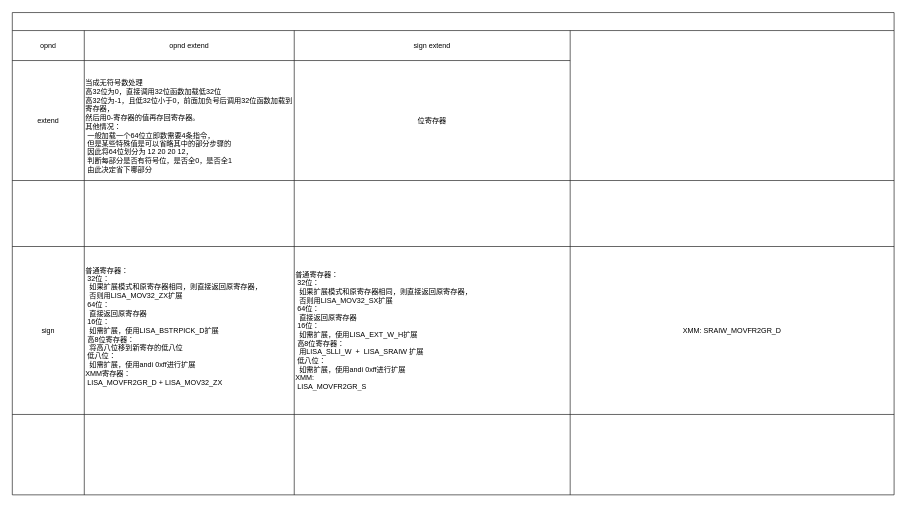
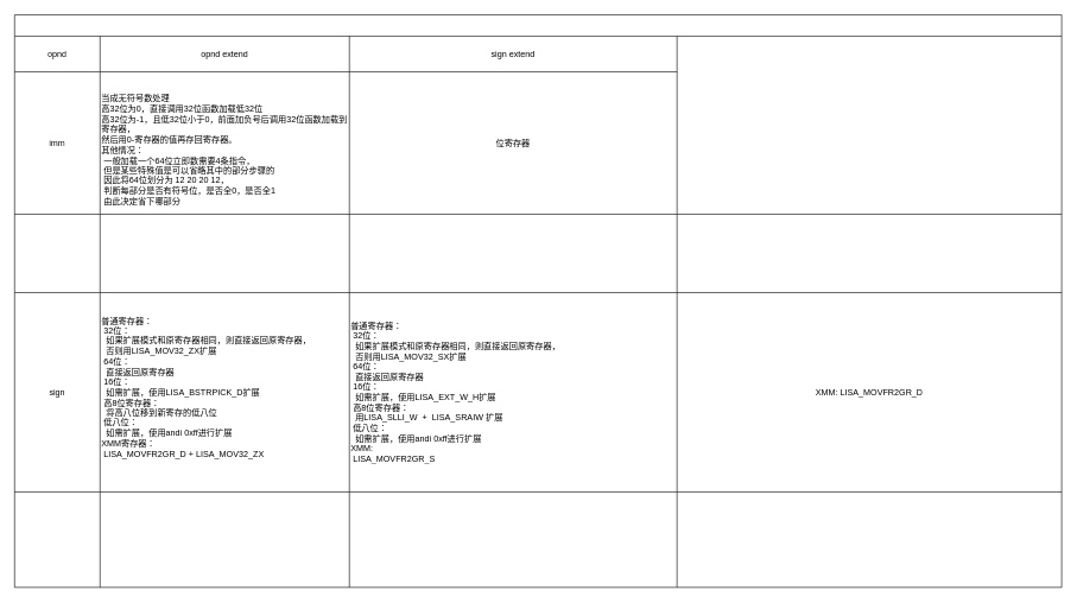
  <mxCell id="0" />
  <mxCell id="1" parent="0" />
  <mxCell id="2" value="" style="shape=table;startSize=30;container=1;collapsible=0;childLayout=tableLayout;fontStyle=1;align=center;pointerEvents=1;" vertex="1" parent="1"><mxGeometry x="20" y="20" width="1470" height="804" as="geometry" /></mxCell>
  <mxCell id="3" value="" style="shape=partialRectangle;html=1;whiteSpace=wrap;collapsible=0;dropTarget=0;pointerEvents=0;fillColor=none;top=0;left=0;bottom=0;right=0;points=[[0,0.5],[1,0.5]];portConstraint=eastwest;" vertex="1" parent="2"><mxGeometry y="30" width="1470" height="50" as="geometry" /></mxCell>
  <mxCell id="4" value="opnd" style="shape=partialRectangle;html=1;whiteSpace=wrap;connectable=0;fillColor=none;top=0;left=0;bottom=0;right=0;overflow=hidden;pointerEvents=1;" vertex="1" parent="3"><mxGeometry width="120" height="50" as="geometry"><mxRectangle width="120" height="50" as="alternateBounds" /></mxGeometry></mxCell>
  <mxCell id="5" value="opnd extend" style="shape=partialRectangle;html=1;whiteSpace=wrap;connectable=0;fillColor=none;top=0;left=0;bottom=0;right=0;overflow=hidden;pointerEvents=1;" vertex="1" parent="3"><mxGeometry x="120" width="350" height="50" as="geometry"><mxRectangle width="350" height="50" as="alternateBounds" /></mxGeometry></mxCell>
  <mxCell id="6" value="sign extend" style="shape=partialRectangle;html=1;whiteSpace=wrap;connectable=0;fillColor=none;top=0;left=0;bottom=0;right=0;overflow=hidden;pointerEvents=1;" vertex="1" parent="3"><mxGeometry x="470" width="460" height="50" as="geometry"><mxRectangle width="460" height="50" as="alternateBounds" /></mxGeometry></mxCell>
  <mxCell id="7" value="" style="shape=partialRectangle;html=1;whiteSpace=wrap;collapsible=0;dropTarget=0;pointerEvents=0;fillColor=none;top=0;left=0;bottom=0;right=0;points=[[0,0.5],[1,0.5]];portConstraint=eastwest;" vertex="1" parent="2"><mxGeometry y="80" width="1470" height="200" as="geometry" /></mxCell>
- <mxCell id="8" value="extend" style="shape=partialRectangle;html=1;whiteSpace=wrap;connectable=0;fillColor=none;top=0;left=0;bottom=0;right=0;overflow=hidden;pointerEvents=1;" vertex="1" parent="7"><mxGeometry width="120" height="200" as="geometry"><mxRectangle width="120" height="200" as="alternateBounds" /></mxGeometry></mxCell>
+ <mxCell id="8" value="imm" style="shape=partialRectangle;html=1;whiteSpace=wrap;connectable=0;fillColor=none;top=0;left=0;bottom=0;right=0;overflow=hidden;pointerEvents=1;" vertex="1" parent="7"><mxGeometry width="120" height="200" as="geometry"><mxRectangle width="120" height="200" as="alternateBounds" /></mxGeometry></mxCell>
  <mxCell id="9" value="&lt;br&gt;&lt;br&gt;当成无符号数处理&lt;br&gt;高32位为0，直接调用32位函数加载低32位&lt;br&gt;高32位为-1，且低32位小于0，前面加负号后调用32位函数加载到寄存器，&lt;br&gt;然后用0-寄存器的值再存回寄存器。&lt;br&gt;其他情况：&lt;br&gt;&lt;span style=&quot;white-space: pre&quot;&gt; &lt;/span&gt;一般加载一个64位立即数需要4条指令，&lt;br&gt;&lt;span style=&quot;white-space: pre&quot;&gt; &lt;/span&gt;但是某些特殊值是可以省略其中的部分步骤的&lt;br&gt;&lt;span style=&quot;white-space: pre&quot;&gt; &lt;/span&gt;因此将64位划分为 12 20 20 12， &lt;br&gt;&lt;span style=&quot;white-space: pre&quot;&gt; &lt;/span&gt;判断每部分是否有符号位，是否全0，是否全1&lt;br&gt;&lt;span style=&quot;white-space: pre&quot;&gt; &lt;/span&gt;由此决定省下哪部分&lt;br&gt;&lt;span style=&quot;white-space: pre&quot;&gt; &lt;/span&gt;" style="shape=partialRectangle;html=1;whiteSpace=wrap;connectable=0;fillColor=none;top=0;left=0;bottom=0;right=0;overflow=hidden;pointerEvents=1;align=left;" vertex="1" parent="7"><mxGeometry x="120" width="350" height="200" as="geometry"><mxRectangle width="350" height="200" as="alternateBounds" /></mxGeometry></mxCell>
  <mxCell id="10" value="位寄存器" style="shape=partialRectangle;html=1;whiteSpace=wrap;connectable=0;fillColor=none;top=0;left=0;bottom=0;right=0;overflow=hidden;pointerEvents=1;" vertex="1" parent="7"><mxGeometry x="470" width="460" height="200" as="geometry"><mxRectangle width="460" height="200" as="alternateBounds" /></mxGeometry></mxCell>
  <mxCell id="11" style="shape=partialRectangle;html=1;whiteSpace=wrap;connectable=0;fillColor=none;top=0;left=0;bottom=0;right=0;overflow=hidden;pointerEvents=1;" vertex="1" parent="7"><mxGeometry x="930" width="540" height="200" as="geometry"><mxRectangle width="540" height="200" as="alternateBounds" /></mxGeometry></mxCell>
  <mxCell id="12" style="shape=partialRectangle;html=1;whiteSpace=wrap;collapsible=0;dropTarget=0;pointerEvents=0;fillColor=none;top=0;left=0;bottom=0;right=0;points=[[0,0.5],[1,0.5]];portConstraint=eastwest;" vertex="1" parent="2"><mxGeometry y="280" width="1470" height="110" as="geometry" /></mxCell>
  <mxCell id="13" style="shape=partialRectangle;html=1;whiteSpace=wrap;connectable=0;fillColor=none;top=0;left=0;bottom=0;right=0;overflow=hidden;pointerEvents=1;" vertex="1" parent="12"><mxGeometry width="120" height="110" as="geometry"><mxRectangle width="120" height="110" as="alternateBounds" /></mxGeometry></mxCell>
  <mxCell id="14" style="shape=partialRectangle;html=1;whiteSpace=wrap;connectable=0;fillColor=none;top=0;left=0;bottom=0;right=0;overflow=hidden;pointerEvents=1;align=left;" vertex="1" parent="12"><mxGeometry x="120" width="350" height="110" as="geometry"><mxRectangle width="350" height="110" as="alternateBounds" /></mxGeometry></mxCell>
  <mxCell id="15" style="shape=partialRectangle;html=1;whiteSpace=wrap;connectable=0;fillColor=none;top=0;left=0;bottom=0;right=0;overflow=hidden;pointerEvents=1;" vertex="1" parent="12"><mxGeometry x="470" width="460" height="110" as="geometry"><mxRectangle width="460" height="110" as="alternateBounds" /></mxGeometry></mxCell>
  <mxCell id="16" style="shape=partialRectangle;html=1;whiteSpace=wrap;connectable=0;fillColor=none;top=0;left=0;bottom=0;right=0;overflow=hidden;pointerEvents=1;" vertex="1" parent="12"><mxGeometry x="930" width="540" height="110" as="geometry"><mxRectangle width="540" height="110" as="alternateBounds" /></mxGeometry></mxCell>
  <mxCell id="17" value="" style="shape=partialRectangle;html=1;whiteSpace=wrap;collapsible=0;dropTarget=0;pointerEvents=0;fillColor=none;top=0;left=0;bottom=0;right=0;points=[[0,0.5],[1,0.5]];portConstraint=eastwest;" vertex="1" parent="2"><mxGeometry y="390" width="1470" height="280" as="geometry" /></mxCell>
  <mxCell id="18" value="sign" style="shape=partialRectangle;html=1;whiteSpace=wrap;connectable=0;fillColor=none;top=0;left=0;bottom=0;right=0;overflow=hidden;pointerEvents=1;" vertex="1" parent="17"><mxGeometry width="120" height="280" as="geometry"><mxRectangle width="120" height="280" as="alternateBounds" /></mxGeometry></mxCell>
  <mxCell id="19" value="普通寄存器：&lt;br&gt;&lt;span style=&quot;white-space: pre&quot;&gt; &lt;/span&gt;32位：&lt;br&gt;&lt;span&gt; &lt;/span&gt;&lt;span style=&quot;white-space: pre&quot;&gt; &lt;/span&gt;&lt;span style=&quot;white-space: pre&quot;&gt; &lt;/span&gt;如果扩展模式和原寄存器相同，则直接返回原寄存器，&lt;br&gt;&lt;span style=&quot;white-space: pre&quot;&gt; &lt;/span&gt;&lt;span style=&quot;white-space: pre&quot;&gt; &lt;/span&gt;否则用LISA_MOV32_ZX扩展&lt;br&gt;&lt;span style=&quot;white-space: pre&quot;&gt; &lt;/span&gt;64位：&lt;br&gt;&lt;span style=&quot;white-space: pre&quot;&gt; &lt;/span&gt;&lt;span style=&quot;white-space: pre&quot;&gt; &lt;/span&gt;直接返回原寄存器&lt;br&gt;&lt;span style=&quot;white-space: pre&quot;&gt; &lt;/span&gt;16位：&lt;br&gt;&lt;span style=&quot;white-space: pre&quot;&gt; &lt;/span&gt;&lt;span style=&quot;white-space: pre&quot;&gt; &lt;/span&gt;如需扩展，使用LISA_BSTRPICK_D扩展&lt;br&gt;&lt;span style=&quot;white-space: pre&quot;&gt; &lt;/span&gt;高8位寄存器：&lt;br&gt;&lt;span style=&quot;white-space: pre&quot;&gt; &lt;/span&gt;&lt;span style=&quot;white-space: pre&quot;&gt; &lt;/span&gt;将高八位移到新寄存的低八位&lt;br&gt;&lt;span style=&quot;white-space: pre&quot;&gt; &lt;/span&gt;低八位：&lt;br&gt;&lt;span style=&quot;white-space: pre&quot;&gt; &lt;/span&gt;&lt;span style=&quot;white-space: pre&quot;&gt; &lt;/span&gt;如需扩展，使用andi 0xff进行扩展&lt;br&gt;XMM寄存器：&lt;br&gt;&lt;span style=&quot;white-space: pre&quot;&gt; &lt;/span&gt;LISA_MOVFR2GR_D + LISA_MOV32_ZX&lt;br&gt;&lt;span style=&quot;white-space: pre&quot;&gt; &lt;/span&gt;&lt;span style=&quot;white-space: pre&quot;&gt; &lt;/span&gt;" style="shape=partialRectangle;html=1;whiteSpace=wrap;connectable=0;fillColor=none;top=0;left=0;bottom=0;right=0;overflow=hidden;pointerEvents=1;align=left;" vertex="1" parent="17"><mxGeometry x="120" width="350" height="280" as="geometry"><mxRectangle width="350" height="280" as="alternateBounds" /></mxGeometry></mxCell>
  <mxCell id="20" value="&lt;div&gt;&lt;span&gt;普通寄存器：&lt;/span&gt;&lt;/div&gt;&lt;span&gt;&lt;div&gt;&lt;span&gt;&lt;span style=&quot;white-space: pre&quot;&gt; &lt;/span&gt;32位：&lt;/span&gt;&lt;/div&gt; &lt;/span&gt;&lt;span&gt;&lt;div&gt;&lt;span&gt;&lt;span style=&quot;white-space: pre&quot;&gt; &lt;/span&gt;&lt;span style=&quot;white-space: pre&quot;&gt; &lt;/span&gt;如果扩展模式和原寄存器相同，则直接返回原寄存器，&lt;/span&gt;&lt;/div&gt;&lt;/span&gt;&lt;span&gt;&lt;div&gt;&lt;span&gt;&lt;span style=&quot;white-space: pre&quot;&gt; &lt;/span&gt;&lt;span style=&quot;white-space: pre&quot;&gt; &lt;/span&gt;否则用LISA_MOV32_SX扩展&lt;/span&gt;&lt;/div&gt; &lt;/span&gt;&lt;span&gt;&lt;div&gt;&lt;span&gt;&lt;span style=&quot;white-space: pre&quot;&gt; &lt;/span&gt;64位：&lt;/span&gt;&lt;/div&gt; &lt;/span&gt;&lt;span&gt;&lt;div&gt;&lt;span&gt;&lt;span style=&quot;white-space: pre&quot;&gt; &lt;/span&gt;&lt;span style=&quot;white-space: pre&quot;&gt; &lt;/span&gt;直接返回原寄存器&lt;/span&gt;&lt;/div&gt; &lt;/span&gt;&lt;span&gt;&lt;div&gt;&lt;span&gt;&lt;span style=&quot;white-space: pre&quot;&gt; &lt;/span&gt;16位：&lt;/span&gt;&lt;/div&gt; &lt;/span&gt;&lt;span&gt;&lt;div&gt;&lt;span&gt;&lt;span style=&quot;white-space: pre&quot;&gt; &lt;/span&gt;&lt;span style=&quot;white-space: pre&quot;&gt; &lt;/span&gt;如需扩展，使用LISA_EXT_W_H扩展&lt;/span&gt;&lt;/div&gt; &lt;/span&gt;&lt;span&gt;&lt;div&gt;&lt;span&gt;&lt;span style=&quot;white-space: pre&quot;&gt; &lt;/span&gt;高8位寄存器：&lt;/span&gt;&lt;/div&gt; &lt;/span&gt;&lt;span&gt;&lt;div&gt;&lt;span&gt;&lt;span style=&quot;white-space: pre&quot;&gt; &lt;/span&gt;&lt;span style=&quot;white-space: pre&quot;&gt; &lt;/span&gt;用LISA_SLLI_W&amp;nbsp; +&amp;nbsp; LISA_SRAIW 扩展&lt;/span&gt;&lt;/div&gt; &lt;/span&gt;&lt;span&gt;&lt;div&gt;&lt;span&gt;&lt;span style=&quot;white-space: pre&quot;&gt; &lt;/span&gt;低八位：&lt;/span&gt;&lt;/div&gt; &lt;/span&gt;&lt;span&gt;&lt;div&gt;&lt;span&gt;&lt;span style=&quot;white-space: pre&quot;&gt; &lt;/span&gt;&lt;span style=&quot;white-space: pre&quot;&gt; &lt;/span&gt;如需扩展，使用andi 0xff进行扩展&lt;/span&gt;&lt;/div&gt; &lt;/span&gt;&lt;span&gt;&lt;div&gt;&lt;/div&gt; &lt;/span&gt;&lt;span&gt;XMM:&lt;br&gt;&lt;span style=&quot;white-space: pre&quot;&gt; &lt;/span&gt;LISA_MOVFR2GR_S&lt;br&gt; &lt;/span&gt;" style="shape=partialRectangle;html=1;whiteSpace=wrap;connectable=0;fillColor=none;top=0;left=0;bottom=0;right=0;overflow=hidden;pointerEvents=1;align=left;" vertex="1" parent="17"><mxGeometry x="470" width="460" height="280" as="geometry"><mxRectangle width="460" height="280" as="alternateBounds" /></mxGeometry></mxCell>
- <mxCell id="21" value="XMM: SRAIW_MOVFR2GR_D" style="shape=partialRectangle;html=1;whiteSpace=wrap;connectable=0;fillColor=none;top=0;left=0;bottom=0;right=0;overflow=hidden;pointerEvents=1;" vertex="1" parent="17"><mxGeometry x="930" width="540" height="280" as="geometry"><mxRectangle width="540" height="280" as="alternateBounds" /></mxGeometry></mxCell>
+ <mxCell id="21" value="XMM: LISA_MOVFR2GR_D" style="shape=partialRectangle;html=1;whiteSpace=wrap;connectable=0;fillColor=none;top=0;left=0;bottom=0;right=0;overflow=hidden;pointerEvents=1;" vertex="1" parent="17"><mxGeometry x="930" width="540" height="280" as="geometry"><mxRectangle width="540" height="280" as="alternateBounds" /></mxGeometry></mxCell>
  <mxCell id="22" style="shape=partialRectangle;html=1;whiteSpace=wrap;collapsible=0;dropTarget=0;pointerEvents=0;fillColor=none;top=0;left=0;bottom=0;right=0;points=[[0,0.5],[1,0.5]];portConstraint=eastwest;" vertex="1" parent="2"><mxGeometry y="670" width="1470" height="134" as="geometry" /></mxCell>
  <mxCell id="23" style="shape=partialRectangle;html=1;whiteSpace=wrap;connectable=0;fillColor=none;top=0;left=0;bottom=0;right=0;overflow=hidden;pointerEvents=1;" vertex="1" parent="22"><mxGeometry width="120" height="134" as="geometry"><mxRectangle width="120" height="134" as="alternateBounds" /></mxGeometry></mxCell>
  <mxCell id="24" style="shape=partialRectangle;html=1;whiteSpace=wrap;connectable=0;fillColor=none;top=0;left=0;bottom=0;right=0;overflow=hidden;pointerEvents=1;align=left;" vertex="1" parent="22"><mxGeometry x="120" width="350" height="134" as="geometry"><mxRectangle width="350" height="134" as="alternateBounds" /></mxGeometry></mxCell>
  <mxCell id="25" style="shape=partialRectangle;html=1;whiteSpace=wrap;connectable=0;fillColor=none;top=0;left=0;bottom=0;right=0;overflow=hidden;pointerEvents=1;" vertex="1" parent="22"><mxGeometry x="470" width="460" height="134" as="geometry"><mxRectangle width="460" height="134" as="alternateBounds" /></mxGeometry></mxCell>
  <mxCell id="26" style="shape=partialRectangle;html=1;whiteSpace=wrap;connectable=0;fillColor=none;top=0;left=0;bottom=0;right=0;overflow=hidden;pointerEvents=1;" vertex="1" parent="22"><mxGeometry x="930" width="540" height="134" as="geometry"><mxRectangle width="540" height="134" as="alternateBounds" /></mxGeometry></mxCell>
